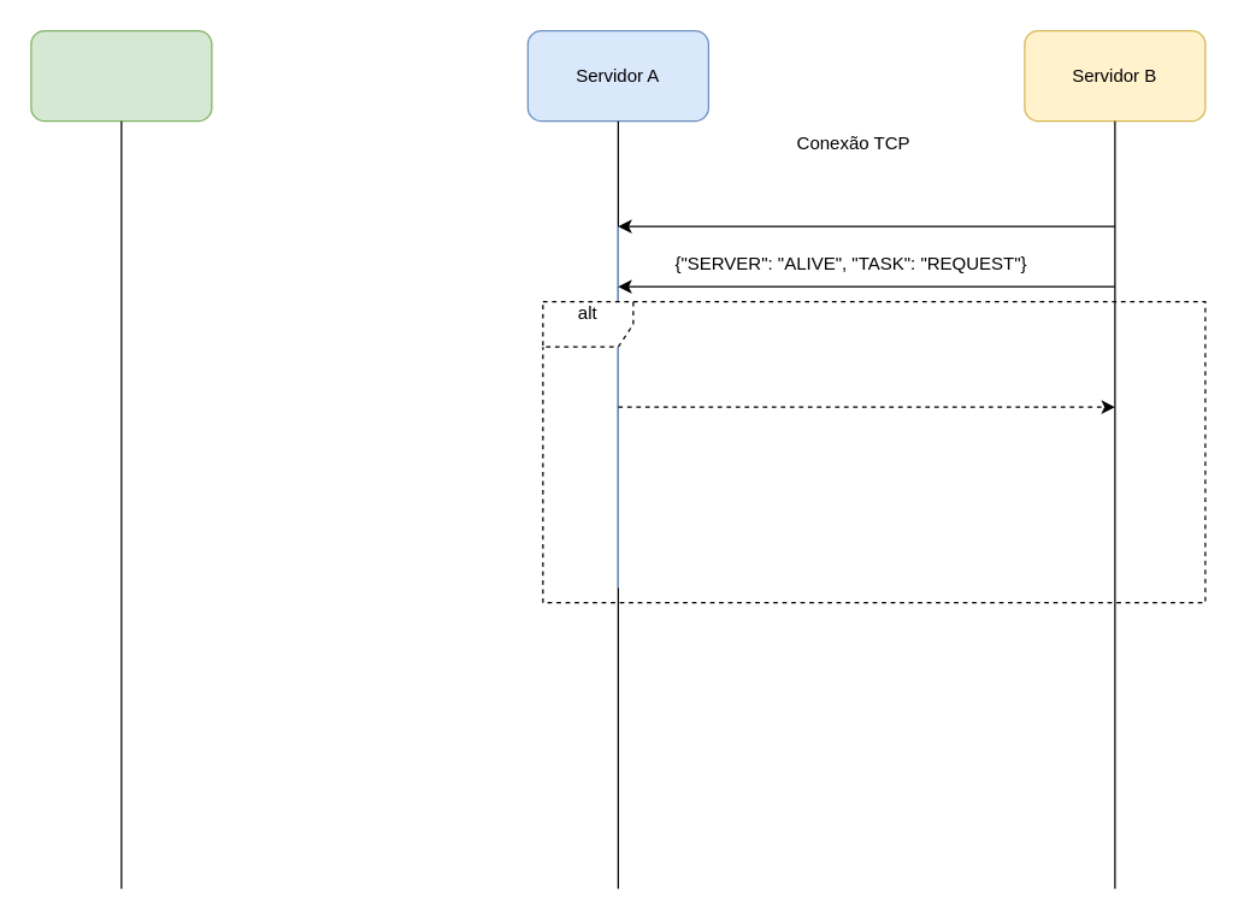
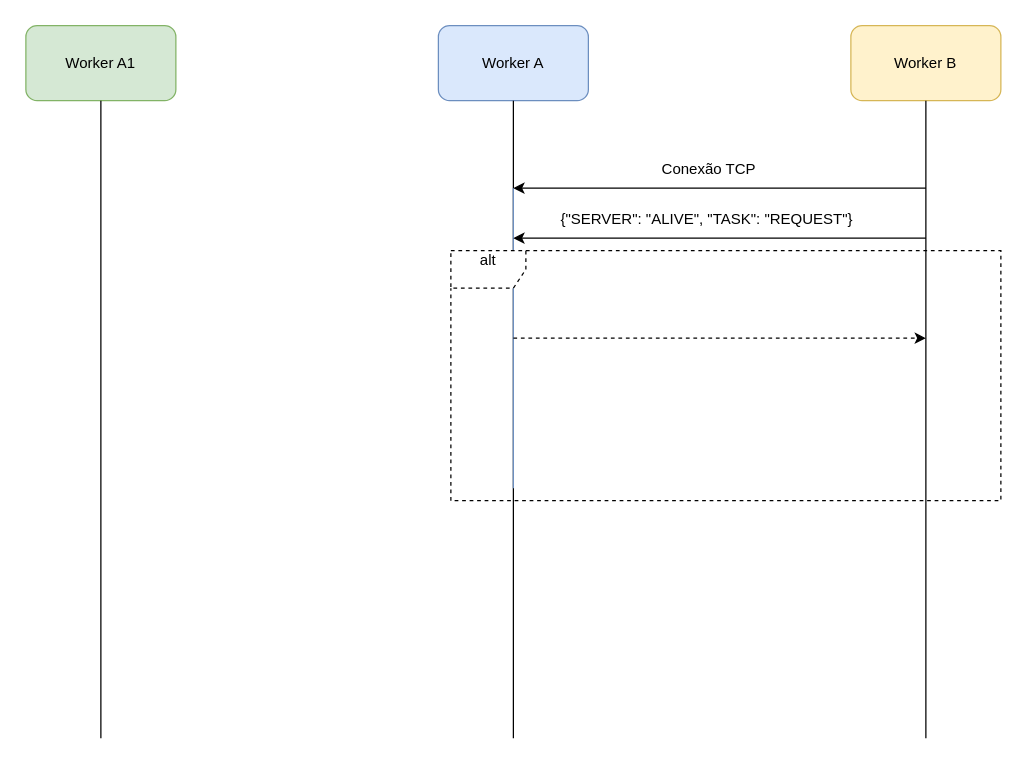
  <mxCell id="0" />
  <mxCell id="1" parent="0" />
  <mxCell id="2" value="" style="rounded=1;whiteSpace=wrap;html=1;fillColor=#d5e8d4;strokeColor=#82b366;" vertex="1" parent="1"><mxGeometry x="20" y="20" width="120" height="60" as="geometry" /></mxCell>
  <mxCell id="3" value="" style="rounded=1;whiteSpace=wrap;html=1;fillColor=#dae8fc;strokeColor=#6c8ebf;" vertex="1" parent="1"><mxGeometry x="350" y="20" width="120" height="60" as="geometry" /></mxCell>
  <mxCell id="4" value="" style="rounded=1;whiteSpace=wrap;html=1;fillColor=#fff2cc;strokeColor=#d6b656;" vertex="1" parent="1"><mxGeometry x="680" y="20" width="120" height="60" as="geometry" /></mxCell>
  <mxCell id="5" value="" style="endArrow=none;html=1;rounded=0;entryX=0.5;entryY=1;entryDx=0;entryDy=0;" edge="1" parent="1" target="3"><mxGeometry width="50" height="50" relative="1" as="geometry"><mxPoint x="410" y="590" as="sourcePoint" /><mxPoint x="430" y="300" as="targetPoint" /></mxGeometry></mxCell>
  <mxCell id="6" value="" style="endArrow=none;html=1;rounded=0;entryX=0.5;entryY=1;entryDx=0;entryDy=0;" edge="1" parent="1" target="2"><mxGeometry width="50" height="50" relative="1" as="geometry"><mxPoint x="80" y="590" as="sourcePoint" /><mxPoint x="430" y="200" as="targetPoint" /></mxGeometry></mxCell>
  <mxCell id="7" value="" style="endArrow=none;html=1;rounded=0;entryX=0.5;entryY=1;entryDx=0;entryDy=0;" edge="1" parent="1" target="4"><mxGeometry width="50" height="50" relative="1" as="geometry"><mxPoint x="740" y="590" as="sourcePoint" /><mxPoint x="430" y="200" as="targetPoint" /></mxGeometry></mxCell>
- <mxCell id="9" value="Servidor A" style="text;html=1;align=center;verticalAlign=middle;whiteSpace=wrap;rounded=0;" vertex="1" parent="1"><mxGeometry x="380" y="35" width="60" height="30" as="geometry" /></mxCell>
- <mxCell id="10" value="Servidor B" style="text;html=1;align=center;verticalAlign=middle;whiteSpace=wrap;rounded=0;" vertex="1" parent="1"><mxGeometry x="710" y="35" width="60" height="30" as="geometry" /></mxCell>
+ <mxCell id="8" value="Worker A1" style="text;html=1;align=center;verticalAlign=middle;whiteSpace=wrap;rounded=0;" vertex="1" parent="1"><mxGeometry x="50" y="35" width="60" height="30" as="geometry" /></mxCell>
+ <mxCell id="9" value="Worker A" style="text;html=1;align=center;verticalAlign=middle;whiteSpace=wrap;rounded=0;" vertex="1" parent="1"><mxGeometry x="380" y="35" width="60" height="30" as="geometry" /></mxCell>
+ <mxCell id="10" value="Worker B" style="text;html=1;align=center;verticalAlign=middle;whiteSpace=wrap;rounded=0;" vertex="1" parent="1"><mxGeometry x="710" y="35" width="60" height="30" as="geometry" /></mxCell>
  <mxCell id="11" value="" style="endArrow=classic;html=1;rounded=0;" edge="1" parent="1"><mxGeometry width="50" height="50" relative="1" as="geometry"><mxPoint x="740" y="150" as="sourcePoint" /><mxPoint x="410" y="150" as="targetPoint" /></mxGeometry></mxCell>
  <mxCell id="12" value="" style="shape=pipe;html=1;rounded=1;fillColor=#dae8fc;strokeColor=#6c8ebf;endArrow=none;endFill=0;curved=0;" edge="1" parent="1"><mxGeometry width="100" relative="1" as="geometry"><mxPoint x="410" y="390" as="sourcePoint" /><mxPoint x="410" y="150" as="targetPoint" /></mxGeometry></mxCell>
- <mxCell id="13" value="&amp;nbsp;Conexão TCP" style="text;html=1;align=center;verticalAlign=middle;whiteSpace=wrap;rounded=0;" vertex="1" parent="1"><mxGeometry x="500" y="80" width="130" height="30" as="geometry" /></mxCell>
+ <mxCell id="13" value="&amp;nbsp;Conexão TCP" style="text;html=1;align=center;verticalAlign=middle;whiteSpace=wrap;rounded=0;" vertex="1" parent="1"><mxGeometry x="500" y="120" width="130" height="30" as="geometry" /></mxCell>
  <mxCell id="14" value="" style="endArrow=classic;html=1;rounded=0;" edge="1" parent="1"><mxGeometry width="50" height="50" relative="1" as="geometry"><mxPoint x="740" y="190" as="sourcePoint" /><mxPoint x="410" y="190" as="targetPoint" /></mxGeometry></mxCell>
  <mxCell id="15" value="{&quot;SERVER&quot;: &quot;ALIVE&quot;, &quot;TASK&quot;: &quot;REQUEST&quot;}" style="text;html=1;align=center;verticalAlign=middle;whiteSpace=wrap;rounded=0;" vertex="1" parent="1"><mxGeometry x="435" y="160" width="260" height="30" as="geometry" /></mxCell>
  <mxCell id="16" value="alt&lt;div&gt;&lt;br&gt;&lt;/div&gt;" style="shape=umlFrame;whiteSpace=wrap;html=1;pointerEvents=0;dashed=1;" vertex="1" parent="1"><mxGeometry x="360" y="200" width="440" height="200" as="geometry" /></mxCell>
  <mxCell id="17" value="" style="endArrow=classic;html=1;rounded=0;dashed=1;" edge="1" parent="1"><mxGeometry width="50" height="50" relative="1" as="geometry"><mxPoint x="410" y="270" as="sourcePoint" /><mxPoint x="740" y="270" as="targetPoint" /></mxGeometry></mxCell>
